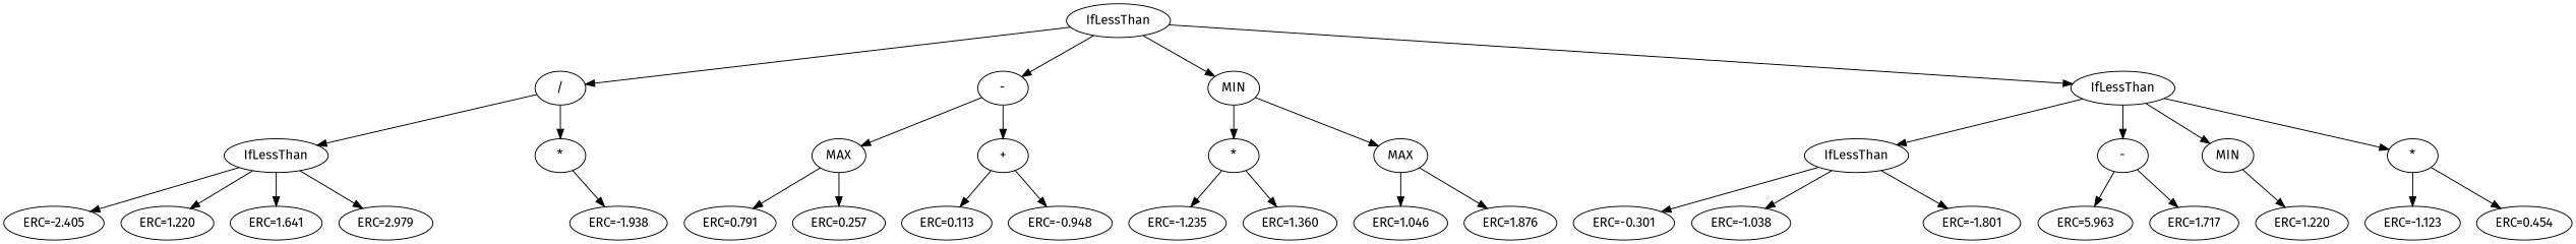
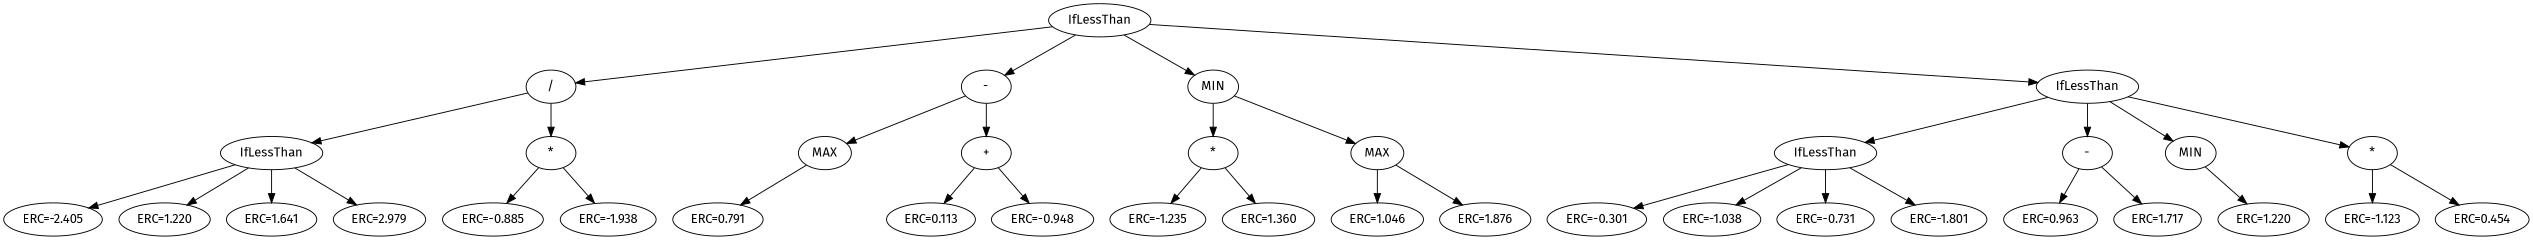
  digraph {
    fontname="Fira Sans"
    node [fontname="Fira Sans"]
    edge [fontname="Fira Sans"]
    n1 [label=IfLessThan]
    n2 [label="/"]
    n3 [label="-"]
    n4 [label=MIN]
    n5 [label=IfLessThan]
    n6 [label=IfLessThan]
    n7 [label="*"]
    n8 [label=MAX]
    n9 [label="+"]
    n10 [label="*"]
    n11 [label=MAX]
    n12 [label=IfLessThan]
    n13 [label="-"]
    n14 [label=MIN]
    n15 [label="*"]
    n16 [label="ERC=-2.405"]
    n17 [label="ERC=1.220"]
    n18 [label="ERC=1.641"]
    n19 [label="ERC=2.979"]
+   n20 [label="ERC=-0.885"]
    n21 [label="ERC=-1.938"]
    n22 [label="ERC=0.791"]
-   n23 [label="ERC=0.257"]
    n24 [label="ERC=0.113"]
    n25 [label="ERC=-0.948"]
    n26 [label="ERC=-1.235"]
    n27 [label="ERC=1.360"]
    n28 [label="ERC=1.046"]
    n29 [label="ERC=1.876"]
    n30 [label="ERC=-0.301"]
    n31 [label="ERC=-1.038"]
+   n32 [label="ERC=-0.731"]
    n33 [label="ERC=-1.801"]
-   n34 [label="ERC=5.963"]
+   n34 [label="ERC=0.963"]
    n35 [label="ERC=1.717"]
    n36 [label="ERC=1.220"]
    n37 [label="ERC=-1.123"]
    n38 [label="ERC=0.454"]
    n1 -> n2
    n1 -> n3
    n1 -> n4
    n1 -> n5
    n2 -> n6
    n2 -> n7
    n3 -> n8
    n3 -> n9
    n4 -> n10
    n4 -> n11
    n5 -> n12
    n5 -> n13
    n5 -> n14
    n5 -> n15
    n6 -> n16
    n6 -> n17
    n6 -> n18
    n6 -> n19
+   n7 -> n20
    n7 -> n21
    n8 -> n22
-   n8 -> n23
    n9 -> n24
    n9 -> n25
    n10 -> n26
    n10 -> n27
    n11 -> n28
    n11 -> n29
    n12 -> n30
    n12 -> n31
+   n12 -> n32
    n12 -> n33
    n13 -> n34
    n13 -> n35
    n14 -> n36
    n15 -> n37
    n15 -> n38
  }
